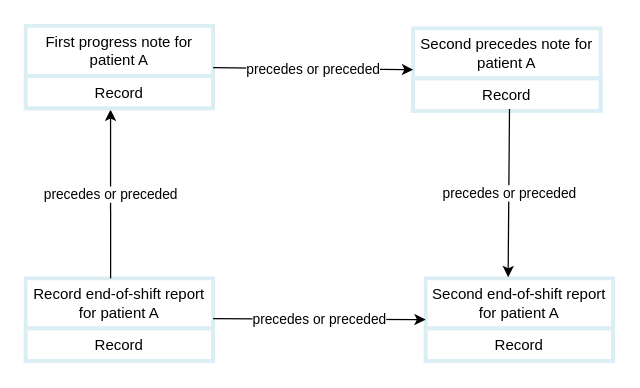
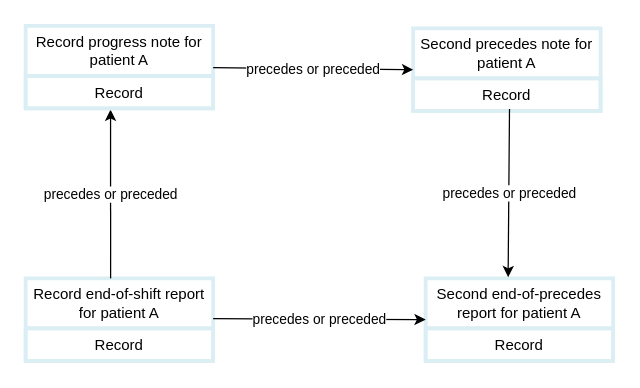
  <mxCell id="0" />
  <mxCell id="1" parent="0" />
  <mxCell id="2" value="Record end-of-shift report for patient A" style="swimlane;fontStyle=0;childLayout=stackLayout;horizontal=1;startSize=40;strokeColor=#DAEEF3;strokeWidth=3;fillColor=none;horizontalStack=0;resizeParent=1;resizeParentMax=0;resizeLast=0;collapsible=1;marginBottom=0;whiteSpace=wrap;html=1;labelPadding=0;" parent="1" vertex="1"><mxGeometry x="20" y="222" width="150" height="66" as="geometry" /></mxCell>
  <mxCell id="3" value="Record" style="text;strokeColor=#DAEEF3;strokeWidth=3;fillColor=none;align=center;verticalAlign=top;spacingLeft=4;spacingRight=4;overflow=hidden;rotatable=0;points=[[0,0.5],[1,0.5]];portConstraint=eastwest;whiteSpace=wrap;html=1;" parent="2" vertex="1"><mxGeometry y="40" width="150" height="26" as="geometry" /></mxCell>
  <mxCell id="4" value="" style="endArrow=classic;html=1;rounded=0;entryX=0.453;entryY=1.038;entryDx=0;entryDy=0;entryPerimeter=0;" parent="1" target="9" edge="1"><mxGeometry relative="1" as="geometry"><mxPoint x="88" y="222" as="sourcePoint" /><mxPoint x="280" y="58" as="targetPoint" /></mxGeometry></mxCell>
  <mxCell id="5" value="precedes or preceded" style="edgeLabel;resizable=0;html=1;;align=center;verticalAlign=middle;" parent="4" connectable="0" vertex="1"><mxGeometry relative="1" as="geometry" /></mxCell>
- <mxCell id="6" value="Second end-of-shift report for patient A" style="swimlane;fontStyle=0;childLayout=stackLayout;horizontal=1;startSize=40;strokeColor=#DAEEF3;strokeWidth=3;fillColor=none;horizontalStack=0;resizeParent=1;resizeParentMax=0;resizeLast=0;collapsible=1;marginBottom=0;whiteSpace=wrap;html=1;labelPadding=0;" parent="1" vertex="1"><mxGeometry x="340" y="222" width="150" height="66" as="geometry" /></mxCell>
+ <mxCell id="6" value="Second end-of-precedes report for patient A" style="swimlane;fontStyle=0;childLayout=stackLayout;horizontal=1;startSize=40;strokeColor=#DAEEF3;strokeWidth=3;fillColor=none;horizontalStack=0;resizeParent=1;resizeParentMax=0;resizeLast=0;collapsible=1;marginBottom=0;whiteSpace=wrap;html=1;labelPadding=0;" parent="1" vertex="1"><mxGeometry x="340" y="222" width="150" height="66" as="geometry" /></mxCell>
  <mxCell id="7" value="Record" style="text;strokeColor=#DAEEF3;strokeWidth=3;fillColor=none;align=center;verticalAlign=top;spacingLeft=4;spacingRight=4;overflow=hidden;rotatable=0;points=[[0,0.5],[1,0.5]];portConstraint=eastwest;whiteSpace=wrap;html=1;" parent="6" vertex="1"><mxGeometry y="40" width="150" height="26" as="geometry" /></mxCell>
- <mxCell id="8" value="First progress note for patient A" style="swimlane;fontStyle=0;childLayout=stackLayout;horizontal=1;startSize=40;strokeColor=#DAEEF3;strokeWidth=3;fillColor=none;horizontalStack=0;resizeParent=1;resizeParentMax=0;resizeLast=0;collapsible=1;marginBottom=0;whiteSpace=wrap;html=1;labelPadding=0;" parent="1" vertex="1"><mxGeometry x="20" y="20" width="150" height="66" as="geometry" /></mxCell>
+ <mxCell id="8" value="Record progress note for patient A" style="swimlane;fontStyle=0;childLayout=stackLayout;horizontal=1;startSize=40;strokeColor=#DAEEF3;strokeWidth=3;fillColor=none;horizontalStack=0;resizeParent=1;resizeParentMax=0;resizeLast=0;collapsible=1;marginBottom=0;whiteSpace=wrap;html=1;labelPadding=0;" parent="1" vertex="1"><mxGeometry x="20" y="20" width="150" height="66" as="geometry" /></mxCell>
  <mxCell id="9" value="Record" style="text;strokeColor=#DAEEF3;strokeWidth=3;fillColor=none;align=center;verticalAlign=top;spacingLeft=4;spacingRight=4;overflow=hidden;rotatable=0;points=[[0,0.5],[1,0.5]];portConstraint=eastwest;whiteSpace=wrap;html=1;" parent="8" vertex="1"><mxGeometry y="40" width="150" height="26" as="geometry" /></mxCell>
  <mxCell id="10" value="Second precedes note for patient A" style="swimlane;fontStyle=0;childLayout=stackLayout;horizontal=1;startSize=40;strokeColor=#DAEEF3;strokeWidth=3;fillColor=none;horizontalStack=0;resizeParent=1;resizeParentMax=0;resizeLast=0;collapsible=1;marginBottom=0;whiteSpace=wrap;html=1;labelPadding=0;" parent="1" vertex="1"><mxGeometry x="330" y="22" width="150" height="66" as="geometry" /></mxCell>
  <mxCell id="11" value="Record" style="text;strokeColor=#DAEEF3;strokeWidth=3;fillColor=none;align=center;verticalAlign=top;spacingLeft=4;spacingRight=4;overflow=hidden;rotatable=0;points=[[0,0.5],[1,0.5]];portConstraint=eastwest;whiteSpace=wrap;html=1;" parent="10" vertex="1"><mxGeometry y="40" width="150" height="26" as="geometry" /></mxCell>
  <mxCell id="12" value="" style="endArrow=classic;html=1;rounded=0;entryX=0;entryY=0.5;entryDx=0;entryDy=0;exitX=1.005;exitY=0.56;exitDx=0;exitDy=0;exitPerimeter=0;" parent="1" target="10" edge="1"><mxGeometry relative="1" as="geometry"><mxPoint x="170" y="53.44" as="sourcePoint" /><mxPoint x="339" y="52.44" as="targetPoint" /></mxGeometry></mxCell>
  <mxCell id="13" value="precedes or preceded" style="edgeLabel;resizable=0;html=1;;align=center;verticalAlign=middle;" parent="12" connectable="0" vertex="1"><mxGeometry relative="1" as="geometry" /></mxCell>
  <mxCell id="14" value="" style="endArrow=classic;html=1;rounded=0;entryX=0;entryY=0.5;entryDx=0;entryDy=0;exitX=1.005;exitY=0.56;exitDx=0;exitDy=0;exitPerimeter=0;" edge="1" parent="1" target="6"><mxGeometry relative="1" as="geometry"><mxPoint x="170" y="254.22" as="sourcePoint" /><mxPoint x="330" y="255.78" as="targetPoint" /></mxGeometry></mxCell>
  <mxCell id="15" value="precedes or preceded" style="edgeLabel;resizable=0;html=1;;align=center;verticalAlign=middle;" connectable="0" vertex="1" parent="14"><mxGeometry relative="1" as="geometry" /></mxCell>
  <mxCell id="16" value="" style="endArrow=classic;html=1;rounded=0;entryX=0.44;entryY=-0.015;entryDx=0;entryDy=0;entryPerimeter=0;exitX=0.514;exitY=0.942;exitDx=0;exitDy=0;exitPerimeter=0;" parent="1" target="6" edge="1" source="11"><mxGeometry relative="1" as="geometry"><mxPoint x="640" y="62" as="sourcePoint" /><mxPoint x="440" y="192" as="targetPoint" /></mxGeometry></mxCell>
  <mxCell id="17" value="precedes or preceded" style="edgeLabel;resizable=0;html=1;;align=center;verticalAlign=middle;" parent="16" connectable="0" vertex="1"><mxGeometry relative="1" as="geometry" /></mxCell>
